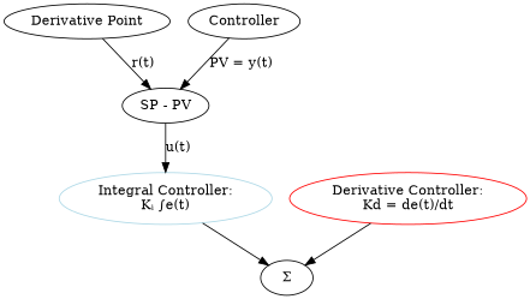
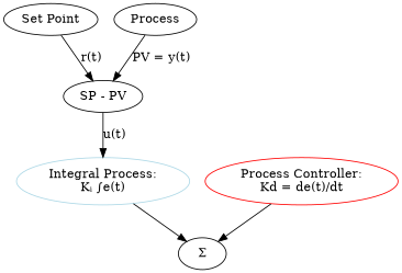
  digraph {
-   n1 [label="Derivative Point"]
+   n1 [label="Set Point"]
    n2 [label="SP - PV"]
-   n3 [color=lightblue label="Integral Controller:\nKᵢ ∫e(t)"]
-   n4 [label=Controller]
+   n3 [color=lightblue label="Integral Process:\nKᵢ ∫e(t)"]
+   n4 [label=Process]
    n5 [label="Σ"]
-   n6 [color=red label="Derivative Controller:\nKd = de(t)/dt"]
+   n6 [color=red label="Process Controller:\nKd = de(t)/dt"]
    n1 -> n2 [label="r(t)"]
    n2 -> n3 [label="u(t)"]
    n3 -> n5
    n4 -> n2 [label="PV = y(t)"]
    n6 -> n5
  }
